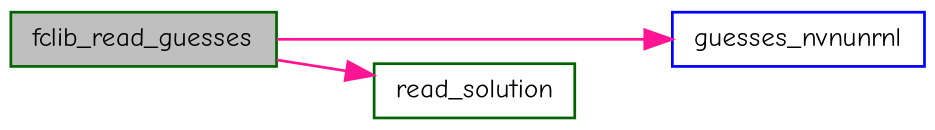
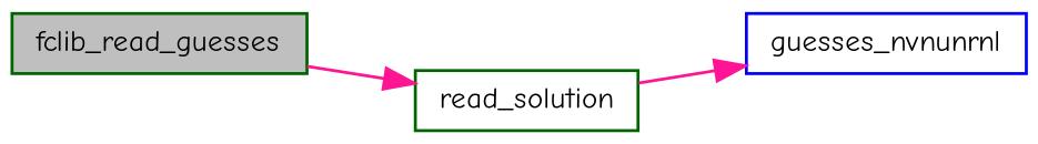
  digraph {
    fontname="Comic Neue"
    rankdir=LR
    node [color=darkgreen fillcolor=white fontname="Comic Neue" fontsize=10 shape=record style=filled]
    edge [color=deeppink fontname="Comic Neue" fontsize=10 labelfontname=Helvetica labelfontsize=10 style=solid]
    n1 [fillcolor=grey75 fontcolor=black height=0.2 label=fclib_read_guesses width=0.4]
    n2 [color=blue height=0.2 label=guesses_nvnunrnl width=0.4]
    n3 [height=0.2 label=read_solution width=0.4]
-   n1 -> n2
+   n3 -> n2
    n1 -> n3
  }
